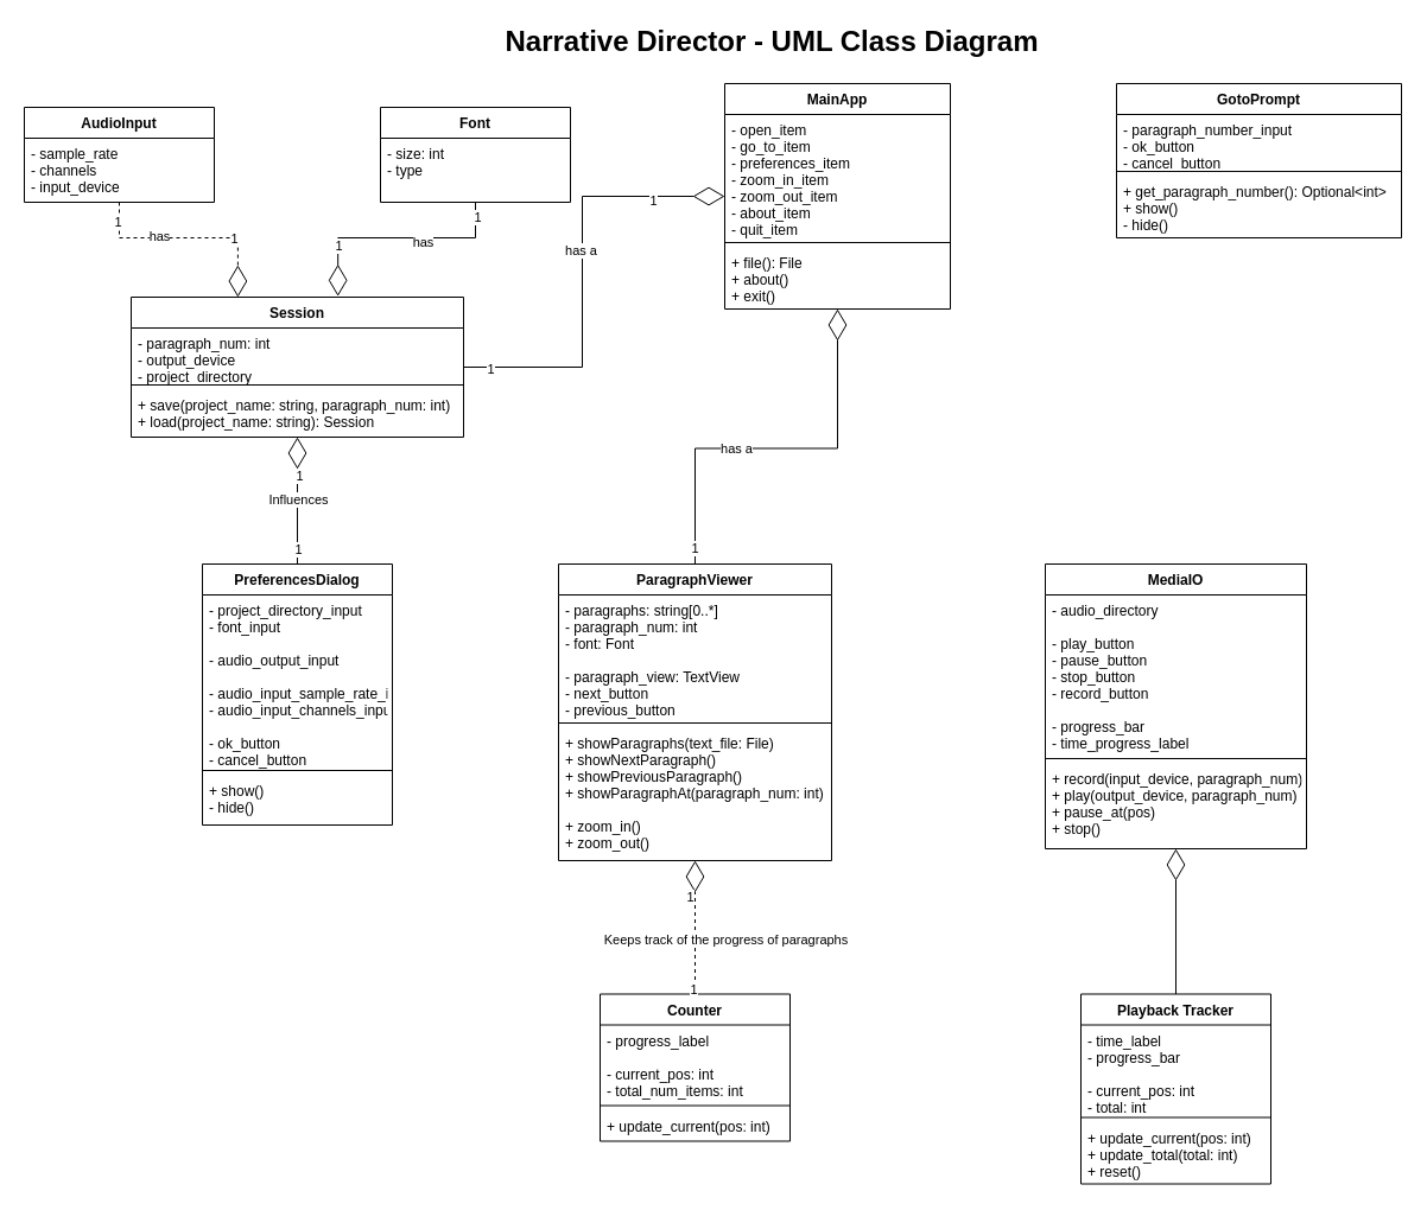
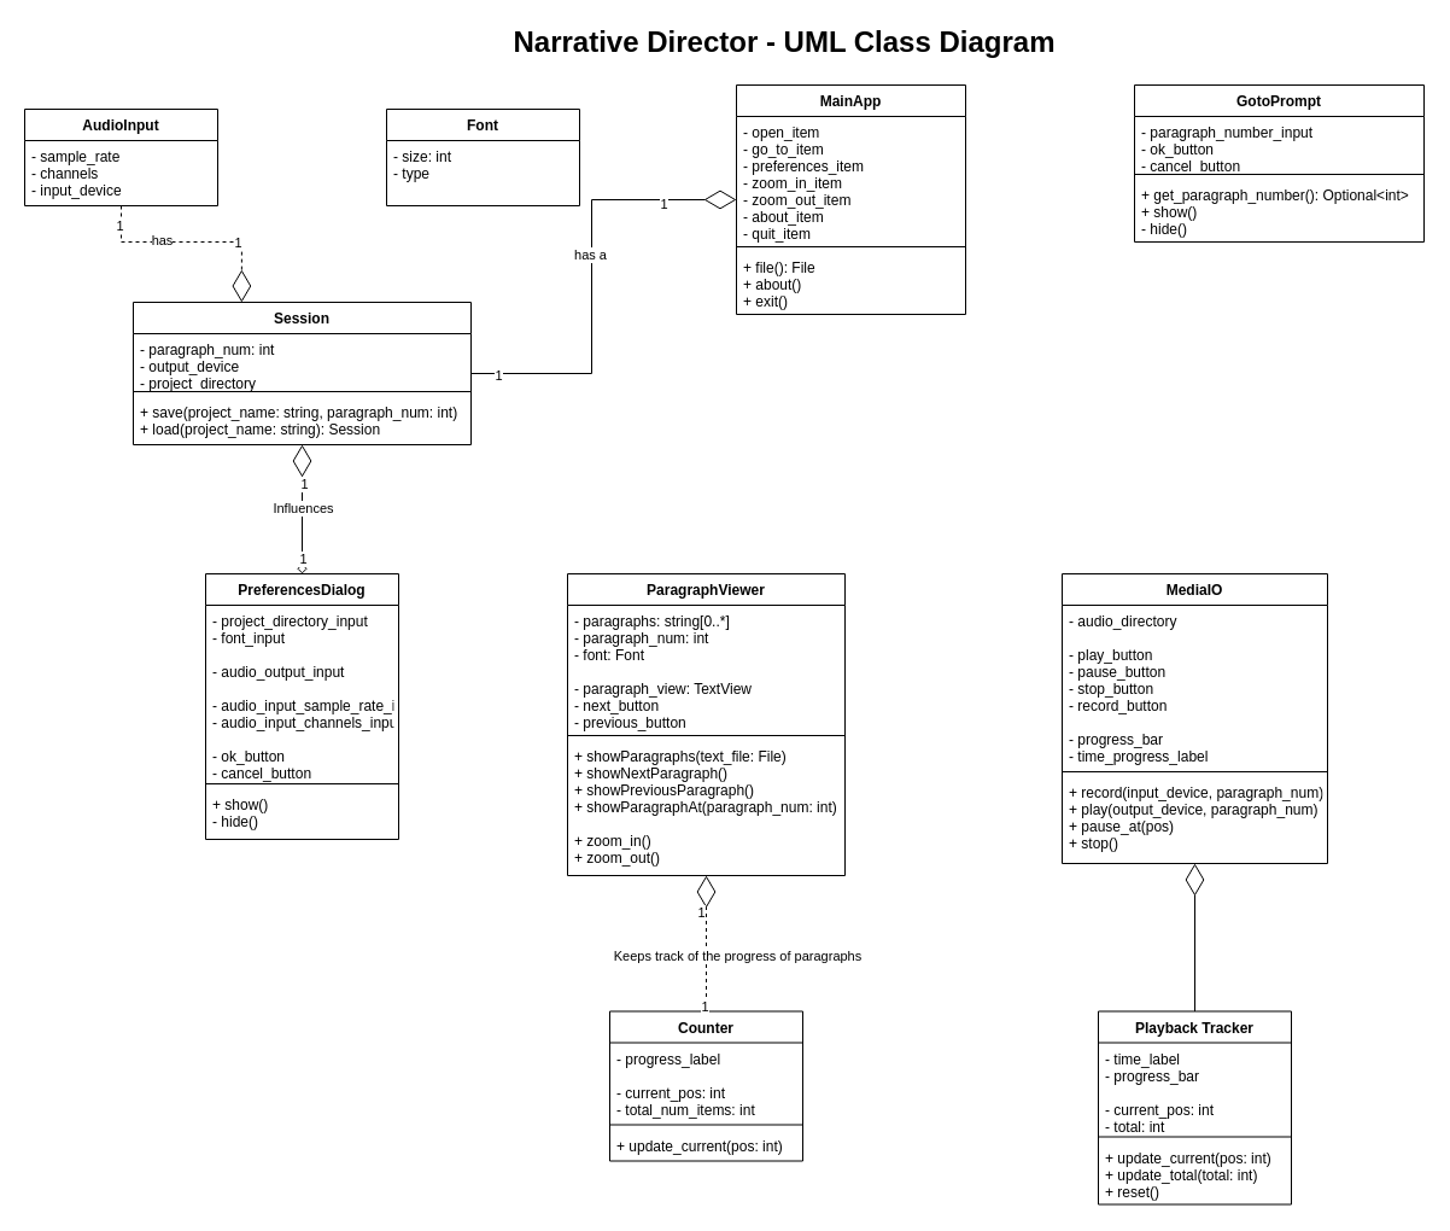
  <mxCell id="0" />
  <mxCell id="1" parent="0" />
- <mxCell id="2" style="edgeStyle=orthogonalEdgeStyle;rounded=0;orthogonalLoop=1;jettySize=auto;html=1;endArrow=diamondThin;endFill=0;endSize=24;" parent="1" source="5" target="41" edge="1"><mxGeometry relative="1" as="geometry" /></mxCell>
- <mxCell id="3" value="1" style="edgeLabel;html=1;align=center;verticalAlign=middle;resizable=0;points=[];" parent="2" vertex="1" connectable="0"><mxGeometry x="-0.915" y="1" relative="1" as="geometry"><mxPoint as="offset" /></mxGeometry></mxCell>
- <mxCell id="4" value="has a" style="edgeLabel;html=1;align=center;verticalAlign=middle;resizable=0;points=[];" parent="2" vertex="1" connectable="0"><mxGeometry x="-0.21" relative="1" as="geometry"><mxPoint as="offset" /></mxGeometry></mxCell>
  <mxCell id="5" value="ParagraphViewer" style="swimlane;fontStyle=1;align=center;verticalAlign=top;childLayout=stackLayout;horizontal=1;startSize=26;horizontalStack=0;resizeParent=1;resizeParentMax=0;resizeLast=0;collapsible=1;marginBottom=0;" parent="1" vertex="1"><mxGeometry x="470" y="475" width="230" height="250" as="geometry" /></mxCell>
  <mxCell id="6" value="- paragraphs: string[0..*]&#10;- paragraph_num: int&#10;- font: Font&#10;&#10;- paragraph_view: TextView&#10;- next_button&#10;- previous_button" style="text;strokeColor=none;fillColor=none;align=left;verticalAlign=top;spacingLeft=4;spacingRight=4;overflow=hidden;rotatable=0;points=[[0,0.5],[1,0.5]];portConstraint=eastwest;" parent="5" vertex="1"><mxGeometry y="26" width="230" height="104" as="geometry" /></mxCell>
  <mxCell id="7" value="" style="line;strokeWidth=1;fillColor=none;align=left;verticalAlign=middle;spacingTop=-1;spacingLeft=3;spacingRight=3;rotatable=0;labelPosition=right;points=[];portConstraint=eastwest;" parent="5" vertex="1"><mxGeometry y="130" width="230" height="8" as="geometry" /></mxCell>
  <mxCell id="8" value="+ showParagraphs(text_file: File)&#10;+ showNextParagraph()&#10;+ showPreviousParagraph()&#10;+ showParagraphAt(paragraph_num: int)&#10;&#10;+ zoom_in()&#10;+ zoom_out()&#10;" style="text;strokeColor=none;fillColor=none;align=left;verticalAlign=top;spacingLeft=4;spacingRight=4;overflow=hidden;rotatable=0;points=[[0,0.5],[1,0.5]];portConstraint=eastwest;" parent="5" vertex="1"><mxGeometry y="138" width="230" height="112" as="geometry" /></mxCell>
  <mxCell id="9" style="edgeStyle=orthogonalEdgeStyle;rounded=0;orthogonalLoop=1;jettySize=auto;html=1;endArrow=diamondThin;endFill=0;endSize=24;" parent="1" source="17" target="41" edge="1"><mxGeometry relative="1" as="geometry" /></mxCell>
  <mxCell id="10" value="1" style="edgeLabel;html=1;align=center;verticalAlign=middle;resizable=0;points=[];" parent="9" vertex="1" connectable="0"><mxGeometry x="-0.877" y="-1" relative="1" as="geometry"><mxPoint as="offset" /></mxGeometry></mxCell>
  <mxCell id="11" value="1" style="edgeLabel;html=1;align=center;verticalAlign=middle;resizable=0;points=[];" parent="9" vertex="1" connectable="0"><mxGeometry x="0.665" y="-3" relative="1" as="geometry"><mxPoint as="offset" /></mxGeometry></mxCell>
  <mxCell id="12" value="has a" style="edgeLabel;html=1;align=center;verticalAlign=middle;resizable=0;points=[];" parent="9" vertex="1" connectable="0"><mxGeometry x="0.095" y="2" relative="1" as="geometry"><mxPoint as="offset" /></mxGeometry></mxCell>
- <mxCell id="13" style="edgeStyle=orthogonalEdgeStyle;rounded=0;orthogonalLoop=1;jettySize=auto;html=1;endArrow=none;endFill=0;startArrow=diamondThin;startFill=0;endSize=6;startSize=24;" parent="1" source="17" target="59" edge="1"><mxGeometry relative="1" as="geometry"><Array as="points"><mxPoint x="250" y="400" /><mxPoint x="250" y="400" /></Array></mxGeometry></mxCell>
+ <mxCell id="13" style="edgeStyle=orthogonalEdgeStyle;rounded=0;orthogonalLoop=1;jettySize=auto;html=1;endArrow=diamond;endFill=0;startArrow=diamondThin;startFill=0;endSize=6;startSize=24;" parent="1" source="17" target="59" edge="1"><mxGeometry relative="1" as="geometry"><Array as="points"><mxPoint x="250" y="400" /><mxPoint x="250" y="400" /></Array></mxGeometry></mxCell>
  <mxCell id="14" value="Influences" style="edgeLabel;html=1;align=center;verticalAlign=middle;resizable=0;points=[];" parent="13" vertex="1" connectable="0"><mxGeometry x="-0.234" relative="1" as="geometry"><mxPoint y="11" as="offset" /></mxGeometry></mxCell>
  <mxCell id="15" value="1" style="edgeLabel;html=1;align=center;verticalAlign=middle;resizable=0;points=[];" parent="13" vertex="1" connectable="0"><mxGeometry x="0.757" relative="1" as="geometry"><mxPoint as="offset" /></mxGeometry></mxCell>
  <mxCell id="16" value="1" style="edgeLabel;html=1;align=center;verticalAlign=middle;resizable=0;points=[];" parent="13" vertex="1" connectable="0"><mxGeometry x="-0.252" y="1" relative="1" as="geometry"><mxPoint y="-8" as="offset" /></mxGeometry></mxCell>
  <mxCell id="17" value="Session" style="swimlane;fontStyle=1;align=center;verticalAlign=top;childLayout=stackLayout;horizontal=1;startSize=26;horizontalStack=0;resizeParent=1;resizeParentMax=0;resizeLast=0;collapsible=1;marginBottom=0;" parent="1" vertex="1"><mxGeometry x="110" y="250" width="280" height="118" as="geometry" /></mxCell>
  <mxCell id="18" value="- paragraph_num: int&#10;- output_device&#10;- project_directory&#10;" style="text;strokeColor=none;fillColor=none;align=left;verticalAlign=top;spacingLeft=4;spacingRight=4;overflow=hidden;rotatable=0;points=[[0,0.5],[1,0.5]];portConstraint=eastwest;" parent="17" vertex="1"><mxGeometry y="26" width="280" height="44" as="geometry" /></mxCell>
  <mxCell id="19" value="" style="line;strokeWidth=1;fillColor=none;align=left;verticalAlign=middle;spacingTop=-1;spacingLeft=3;spacingRight=3;rotatable=0;labelPosition=right;points=[];portConstraint=eastwest;" parent="17" vertex="1"><mxGeometry y="70" width="280" height="8" as="geometry" /></mxCell>
  <mxCell id="20" value="+ save(project_name: string, paragraph_num: int)&#10;+ load(project_name: string): Session&#10;" style="text;strokeColor=none;fillColor=none;align=left;verticalAlign=top;spacingLeft=4;spacingRight=4;overflow=hidden;rotatable=0;points=[[0,0.5],[1,0.5]];portConstraint=eastwest;" parent="17" vertex="1"><mxGeometry y="78" width="280" height="40" as="geometry" /></mxCell>
  <mxCell id="21" value="Counter" style="swimlane;fontStyle=1;align=center;verticalAlign=top;childLayout=stackLayout;horizontal=1;startSize=26;horizontalStack=0;resizeParent=1;resizeParentMax=0;resizeLast=0;collapsible=1;marginBottom=0;" parent="1" vertex="1"><mxGeometry x="505" y="837.5" width="160" height="124" as="geometry" /></mxCell>
  <mxCell id="22" value="- progress_label&#10;&#10;- current_pos: int&#10;- total_num_items: int" style="text;strokeColor=none;fillColor=none;align=left;verticalAlign=top;spacingLeft=4;spacingRight=4;overflow=hidden;rotatable=0;points=[[0,0.5],[1,0.5]];portConstraint=eastwest;" parent="21" vertex="1"><mxGeometry y="26" width="160" height="64" as="geometry" /></mxCell>
  <mxCell id="23" value="" style="line;strokeWidth=1;fillColor=none;align=left;verticalAlign=middle;spacingTop=-1;spacingLeft=3;spacingRight=3;rotatable=0;labelPosition=right;points=[];portConstraint=eastwest;" parent="21" vertex="1"><mxGeometry y="90" width="160" height="8" as="geometry" /></mxCell>
  <mxCell id="24" value="+ update_current(pos: int)" style="text;strokeColor=none;fillColor=none;align=left;verticalAlign=top;spacingLeft=4;spacingRight=4;overflow=hidden;rotatable=0;points=[[0,0.5],[1,0.5]];portConstraint=eastwest;" parent="21" vertex="1"><mxGeometry y="98" width="160" height="26" as="geometry" /></mxCell>
  <mxCell id="25" style="edgeStyle=orthogonalEdgeStyle;rounded=0;orthogonalLoop=1;jettySize=auto;html=1;endArrow=diamondThin;endFill=0;endSize=24;exitX=0.5;exitY=0;exitDx=0;exitDy=0;dashed=1;" parent="1" source="21" target="5" edge="1"><mxGeometry relative="1" as="geometry" /></mxCell>
  <mxCell id="26" value="1" style="edgeLabel;html=1;align=center;verticalAlign=middle;resizable=0;points=[];" parent="25" vertex="1" connectable="0"><mxGeometry x="-0.936" y="2" relative="1" as="geometry"><mxPoint as="offset" /></mxGeometry></mxCell>
  <mxCell id="27" value="1" style="edgeLabel;html=1;align=center;verticalAlign=middle;resizable=0;points=[];" parent="25" vertex="1" connectable="0"><mxGeometry x="0.791" relative="1" as="geometry"><mxPoint x="-5" y="19" as="offset" /></mxGeometry></mxCell>
  <mxCell id="28" value="Keeps track of the progress of paragraphs" style="edgeLabel;html=1;align=center;verticalAlign=middle;resizable=0;points=[];" parent="25" vertex="1" connectable="0"><mxGeometry x="-0.176" y="-1" relative="1" as="geometry"><mxPoint x="24" as="offset" /></mxGeometry></mxCell>
  <mxCell id="29" style="edgeStyle=orthogonalEdgeStyle;rounded=0;orthogonalLoop=1;jettySize=auto;html=1;endArrow=diamondThin;endFill=0;endSize=24;entryX=0.321;entryY=0;entryDx=0;entryDy=0;entryPerimeter=0;dashed=1;" parent="1" source="33" target="17" edge="1"><mxGeometry relative="1" as="geometry" /></mxCell>
  <mxCell id="30" value="1" style="edgeLabel;html=1;align=center;verticalAlign=middle;resizable=0;points=[];" parent="29" vertex="1" connectable="0"><mxGeometry x="-0.824" y="-2" relative="1" as="geometry"><mxPoint as="offset" /></mxGeometry></mxCell>
  <mxCell id="31" value="1" style="edgeLabel;html=1;align=center;verticalAlign=middle;resizable=0;points=[];" parent="29" vertex="1" connectable="0"><mxGeometry x="0.397" relative="1" as="geometry"><mxPoint as="offset" /></mxGeometry></mxCell>
  <mxCell id="32" value="has" style="edgeLabel;html=1;align=center;verticalAlign=middle;resizable=0;points=[];" parent="29" vertex="1" connectable="0"><mxGeometry x="-0.301" y="2" relative="1" as="geometry"><mxPoint as="offset" /></mxGeometry></mxCell>
  <mxCell id="33" value="AudioInput" style="swimlane;fontStyle=1;align=center;verticalAlign=top;childLayout=stackLayout;horizontal=1;startSize=26;horizontalStack=0;resizeParent=1;resizeParentMax=0;resizeLast=0;collapsible=1;marginBottom=0;" parent="1" vertex="1"><mxGeometry x="20" y="90" width="160" height="80" as="geometry" /></mxCell>
  <mxCell id="34" value="- sample_rate&#10;- channels&#10;- input_device" style="text;strokeColor=none;fillColor=none;align=left;verticalAlign=top;spacingLeft=4;spacingRight=4;overflow=hidden;rotatable=0;points=[[0,0.5],[1,0.5]];portConstraint=eastwest;" parent="33" vertex="1"><mxGeometry y="26" width="160" height="54" as="geometry" /></mxCell>
- <mxCell id="35" style="edgeStyle=orthogonalEdgeStyle;rounded=0;orthogonalLoop=1;jettySize=auto;html=1;entryX=0.622;entryY=-0.006;entryDx=0;entryDy=0;entryPerimeter=0;endArrow=diamondThin;endFill=0;endSize=24;" parent="1" source="39" target="17" edge="1"><mxGeometry relative="1" as="geometry" /></mxCell>
- <mxCell id="36" value="has" style="edgeLabel;html=1;align=center;verticalAlign=middle;resizable=0;points=[];" parent="35" vertex="1" connectable="0"><mxGeometry x="-0.226" y="3" relative="1" as="geometry"><mxPoint x="1" as="offset" /></mxGeometry></mxCell>
- <mxCell id="37" value="1" style="edgeLabel;html=1;align=center;verticalAlign=middle;resizable=0;points=[];" parent="35" vertex="1" connectable="0"><mxGeometry x="0.558" relative="1" as="geometry"><mxPoint as="offset" /></mxGeometry></mxCell>
- <mxCell id="38" value="1" style="edgeLabel;html=1;align=center;verticalAlign=middle;resizable=0;points=[];" parent="35" vertex="1" connectable="0"><mxGeometry x="-0.874" y="1" relative="1" as="geometry"><mxPoint as="offset" /></mxGeometry></mxCell>
  <mxCell id="39" value="Font" style="swimlane;fontStyle=1;align=center;verticalAlign=top;childLayout=stackLayout;horizontal=1;startSize=26;horizontalStack=0;resizeParent=1;resizeParentMax=0;resizeLast=0;collapsible=1;marginBottom=0;" parent="1" vertex="1"><mxGeometry x="320" y="90" width="160" height="80" as="geometry" /></mxCell>
  <mxCell id="40" value="- size: int&#10;- type" style="text;strokeColor=none;fillColor=none;align=left;verticalAlign=top;spacingLeft=4;spacingRight=4;overflow=hidden;rotatable=0;points=[[0,0.5],[1,0.5]];portConstraint=eastwest;" parent="39" vertex="1"><mxGeometry y="26" width="160" height="54" as="geometry" /></mxCell>
  <mxCell id="41" value="MainApp" style="swimlane;fontStyle=1;align=center;verticalAlign=top;childLayout=stackLayout;horizontal=1;startSize=26;horizontalStack=0;resizeParent=1;resizeParentMax=0;resizeLast=0;collapsible=1;marginBottom=0;" parent="1" vertex="1"><mxGeometry x="610" y="70" width="190" height="190" as="geometry" /></mxCell>
  <mxCell id="42" value="- open_item&#10;- go_to_item&#10;- preferences_item&#10;- zoom_in_item&#10;- zoom_out_item&#10;- about_item&#10;- quit_item" style="text;strokeColor=none;fillColor=none;align=left;verticalAlign=top;spacingLeft=4;spacingRight=4;overflow=hidden;rotatable=0;points=[[0,0.5],[1,0.5]];portConstraint=eastwest;" parent="41" vertex="1"><mxGeometry y="26" width="190" height="104" as="geometry" /></mxCell>
  <mxCell id="43" value="" style="line;strokeWidth=1;fillColor=none;align=left;verticalAlign=middle;spacingTop=-1;spacingLeft=3;spacingRight=3;rotatable=0;labelPosition=right;points=[];portConstraint=eastwest;" parent="41" vertex="1"><mxGeometry y="130" width="190" height="8" as="geometry" /></mxCell>
  <mxCell id="44" value="+ file(): File&#10;+ about()&#10;+ exit()" style="text;strokeColor=none;fillColor=none;align=left;verticalAlign=top;spacingLeft=4;spacingRight=4;overflow=hidden;rotatable=0;points=[[0,0.5],[1,0.5]];portConstraint=eastwest;" parent="41" vertex="1"><mxGeometry y="138" width="190" height="52" as="geometry" /></mxCell>
  <mxCell id="45" value="&lt;h1&gt;Narrative Director - UML Class Diagram&lt;br&gt;&lt;/h1&gt;" style="text;html=1;strokeColor=none;fillColor=none;align=center;verticalAlign=middle;whiteSpace=wrap;rounded=0;" parent="1" vertex="1"><mxGeometry x="420" y="20" width="460" height="30" as="geometry" /></mxCell>
  <mxCell id="46" value="MediaIO" style="swimlane;fontStyle=1;align=center;verticalAlign=top;childLayout=stackLayout;horizontal=1;startSize=26;horizontalStack=0;resizeParent=1;resizeParentMax=0;resizeLast=0;collapsible=1;marginBottom=0;" parent="1" vertex="1"><mxGeometry x="880" y="475" width="220" height="240" as="geometry" /></mxCell>
  <mxCell id="47" value="- audio_directory&#10;&#10;- play_button&#10;- pause_button&#10;- stop_button&#10;- record_button&#10;&#10;- progress_bar&#10;- time_progress_label&#10;" style="text;strokeColor=none;fillColor=none;align=left;verticalAlign=top;spacingLeft=4;spacingRight=4;overflow=hidden;rotatable=0;points=[[0,0.5],[1,0.5]];portConstraint=eastwest;" parent="46" vertex="1"><mxGeometry y="26" width="220" height="134" as="geometry" /></mxCell>
  <mxCell id="48" value="" style="line;strokeWidth=1;fillColor=none;align=left;verticalAlign=middle;spacingTop=-1;spacingLeft=3;spacingRight=3;rotatable=0;labelPosition=right;points=[];portConstraint=eastwest;" parent="46" vertex="1"><mxGeometry y="160" width="220" height="8" as="geometry" /></mxCell>
  <mxCell id="49" value="+ record(input_device, paragraph_num)&#10;+ play(output_device, paragraph_num)&#10;+ pause_at(pos)&#10;+ stop()&#10;" style="text;strokeColor=none;fillColor=none;align=left;verticalAlign=top;spacingLeft=4;spacingRight=4;overflow=hidden;rotatable=0;points=[[0,0.5],[1,0.5]];portConstraint=eastwest;" parent="46" vertex="1"><mxGeometry y="168" width="220" height="72" as="geometry" /></mxCell>
  <mxCell id="50" style="edgeStyle=orthogonalEdgeStyle;rounded=0;orthogonalLoop=1;jettySize=auto;html=1;entryX=0.5;entryY=1;entryDx=0;entryDy=0;endArrow=diamondThin;endFill=0;endSize=24;" parent="1" source="51" target="46" edge="1"><mxGeometry relative="1" as="geometry" /></mxCell>
  <mxCell id="51" value="Playback Tracker" style="swimlane;fontStyle=1;align=center;verticalAlign=top;childLayout=stackLayout;horizontal=1;startSize=26;horizontalStack=0;resizeParent=1;resizeParentMax=0;resizeLast=0;collapsible=1;marginBottom=0;" parent="1" vertex="1"><mxGeometry x="910" y="837.5" width="160" height="160" as="geometry" /></mxCell>
  <mxCell id="52" value="- time_label&#10;- progress_bar&#10;&#10;- current_pos: int&#10;- total: int&#10;" style="text;strokeColor=none;fillColor=none;align=left;verticalAlign=top;spacingLeft=4;spacingRight=4;overflow=hidden;rotatable=0;points=[[0,0.5],[1,0.5]];portConstraint=eastwest;" parent="51" vertex="1"><mxGeometry y="26" width="160" height="74" as="geometry" /></mxCell>
  <mxCell id="53" value="" style="line;strokeWidth=1;fillColor=none;align=left;verticalAlign=middle;spacingTop=-1;spacingLeft=3;spacingRight=3;rotatable=0;labelPosition=right;points=[];portConstraint=eastwest;" parent="51" vertex="1"><mxGeometry y="100" width="160" height="8" as="geometry" /></mxCell>
  <mxCell id="54" value="+ update_current(pos: int)&#10;+ update_total(total: int)&#10;+ reset()&#10;" style="text;strokeColor=none;fillColor=none;align=left;verticalAlign=top;spacingLeft=4;spacingRight=4;overflow=hidden;rotatable=0;points=[[0,0.5],[1,0.5]];portConstraint=eastwest;" parent="51" vertex="1"><mxGeometry y="108" width="160" height="52" as="geometry" /></mxCell>
  <mxCell id="55" value="GotoPrompt" style="swimlane;fontStyle=1;align=center;verticalAlign=top;childLayout=stackLayout;horizontal=1;startSize=26;horizontalStack=0;resizeParent=1;resizeParentMax=0;resizeLast=0;collapsible=1;marginBottom=0;" parent="1" vertex="1"><mxGeometry x="940" y="70" width="240" height="130" as="geometry" /></mxCell>
  <mxCell id="56" value="- paragraph_number_input&#10;- ok_button&#10;- cancel_button" style="text;strokeColor=none;fillColor=none;align=left;verticalAlign=top;spacingLeft=4;spacingRight=4;overflow=hidden;rotatable=0;points=[[0,0.5],[1,0.5]];portConstraint=eastwest;" parent="55" vertex="1"><mxGeometry y="26" width="240" height="44" as="geometry" /></mxCell>
  <mxCell id="57" value="" style="line;strokeWidth=1;fillColor=none;align=left;verticalAlign=middle;spacingTop=-1;spacingLeft=3;spacingRight=3;rotatable=0;labelPosition=right;points=[];portConstraint=eastwest;" parent="55" vertex="1"><mxGeometry y="70" width="240" height="8" as="geometry" /></mxCell>
  <mxCell id="58" value="+ get_paragraph_number(): Optional&lt;int&gt;&#10;+ show()&#10;- hide()" style="text;strokeColor=none;fillColor=none;align=left;verticalAlign=top;spacingLeft=4;spacingRight=4;overflow=hidden;rotatable=0;points=[[0,0.5],[1,0.5]];portConstraint=eastwest;" parent="55" vertex="1"><mxGeometry y="78" width="240" height="52" as="geometry" /></mxCell>
  <mxCell id="59" value="PreferencesDialog" style="swimlane;fontStyle=1;align=center;verticalAlign=top;childLayout=stackLayout;horizontal=1;startSize=26;horizontalStack=0;resizeParent=1;resizeParentMax=0;resizeLast=0;collapsible=1;marginBottom=0;" parent="1" vertex="1"><mxGeometry x="170" y="475" width="160" height="220" as="geometry" /></mxCell>
  <mxCell id="60" value="- project_directory_input&#10;- font_input&#10;&#10;- audio_output_input&#10;&#10;- audio_input_sample_rate_input&#10;- audio_input_channels_input&#10;&#10;- ok_button&#10;- cancel_button" style="text;strokeColor=none;fillColor=none;align=left;verticalAlign=top;spacingLeft=4;spacingRight=4;overflow=hidden;rotatable=0;points=[[0,0.5],[1,0.5]];portConstraint=eastwest;" parent="59" vertex="1"><mxGeometry y="26" width="160" height="144" as="geometry" /></mxCell>
  <mxCell id="61" value="" style="line;strokeWidth=1;fillColor=none;align=left;verticalAlign=middle;spacingTop=-1;spacingLeft=3;spacingRight=3;rotatable=0;labelPosition=right;points=[];portConstraint=eastwest;" parent="59" vertex="1"><mxGeometry y="170" width="160" height="8" as="geometry" /></mxCell>
  <mxCell id="62" value="+ show()&#10;- hide()" style="text;strokeColor=none;fillColor=none;align=left;verticalAlign=top;spacingLeft=4;spacingRight=4;overflow=hidden;rotatable=0;points=[[0,0.5],[1,0.5]];portConstraint=eastwest;" parent="59" vertex="1"><mxGeometry y="178" width="160" height="42" as="geometry" /></mxCell>
